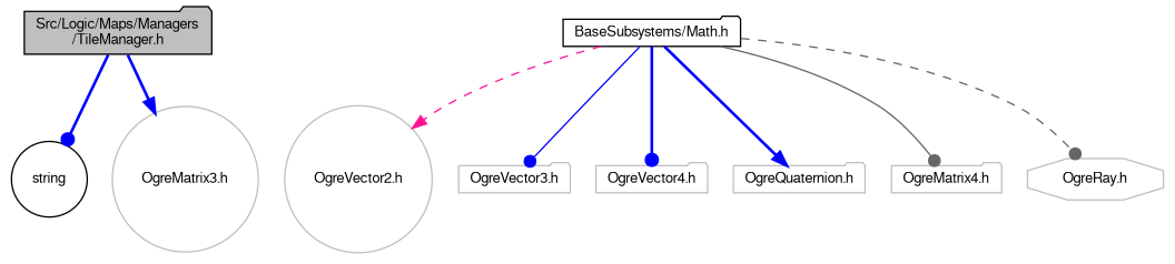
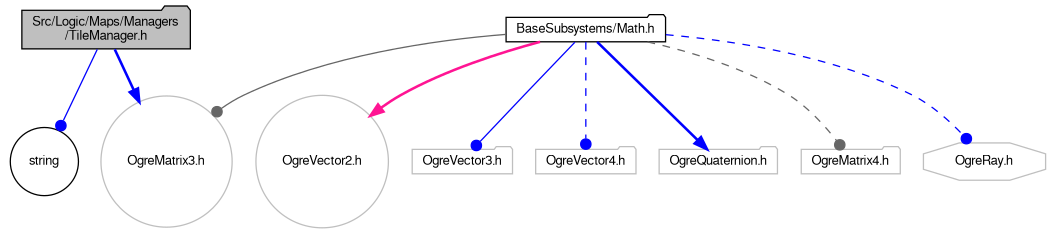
  digraph {
    node [color=grey75 fillcolor=white fontname=FreeSans fontsize=10 shape=folder style=filled]
    edge [arrowhead=dot color=blue fontname=FreeSans fontsize=10 labelfontname=FreeSans labelfontsize=10 style=solid]
    n1 [color=black fillcolor=grey75 fontcolor=black height=0.2 label="Src/Logic/Maps/Managers\l/TileManager.h" width=0.4]
    n2 [color=black height=0.2 label=string shape=circle width=0.4]
    n3 [height=0.2 label="OgreMatrix3.h" shape=circle width=0.4]
    n4 [color=black height=0.2 label="BaseSubsystems/Math.h" width=0.4]
    n5 [height=0.2 label="OgreVector2.h" shape=circle width=0.4]
    n6 [height=0.2 label="OgreVector3.h" width=0.4]
    n7 [height=0.2 label="OgreVector4.h" width=0.4]
    n8 [height=0.2 label="OgreQuaternion.h" width=0.4]
    n9 [height=0.2 label="OgreMatrix4.h" width=0.4]
    n10 [height=0.2 label="OgreRay.h" shape=octagon width=0.4]
-   n1 -> n2 [style=bold]
+   n1 -> n2
    n1 -> n3 [arrowhead=normal style=bold]
-   n4 -> n5 [arrowhead=normal color=deeppink style=dashed]
+   n4 -> n3 [color=gray40]
+   n4 -> n5 [arrowhead=normal color=deeppink style=bold]
    n4 -> n6
-   n4 -> n7 [style=bold]
+   n4 -> n7 [style=dashed]
    n4 -> n8 [arrowhead=normal style=bold]
-   n4 -> n9 [color=gray40]
-   n4 -> n10 [color=gray40 style=dashed]
+   n4 -> n9 [color=gray40 style=dashed]
+   n4 -> n10 [style=dashed]
  }
